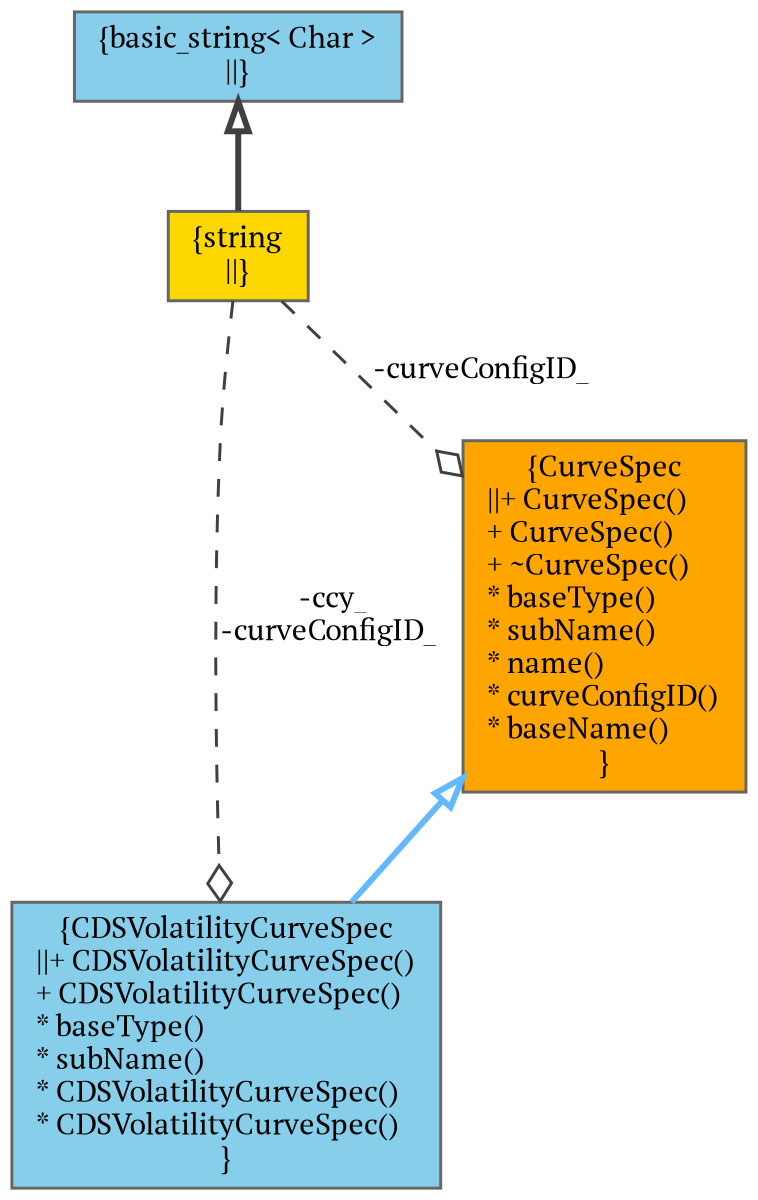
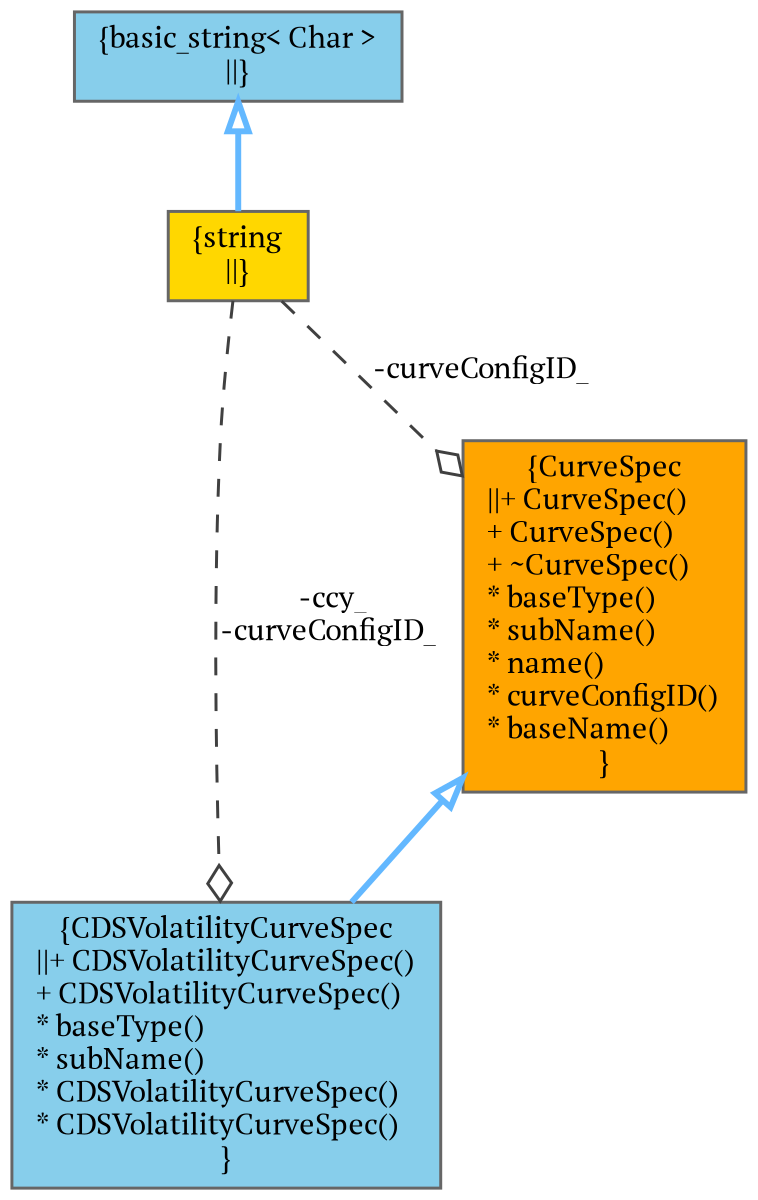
  digraph {
    fontname="PT Serif"
    node [color=gray40 fillcolor=skyblue fontname="PT Serif" fontsize=10 shape=box style=filled]
    edge [color=steelblue1 fontname="PT Serif" fontsize=10 labelfontname=Helvetica labelfontsize=10 style=bold]
    n1 [fontcolor=black height=0.2 label="{CDSVolatilityCurveSpec\n||+ CDSVolatilityCurveSpec()\l+ CDSVolatilityCurveSpec()\l* baseType()\l* subName()\l* CDSVolatilityCurveSpec()\l* CDSVolatilityCurveSpec()\l}" width=0.4]
    n2 [fillcolor=orange height=0.2 label="{CurveSpec\n||+ CurveSpec()\l+ CurveSpec()\l+ ~CurveSpec()\l* baseType()\l* subName()\l* name()\l* curveConfigID()\l* baseName()\l}" width=0.4]
    n3 [fillcolor=gold height=0.2 label="{string\n||}" width=0.4]
    n4 [height=0.2 label="{basic_string\< Char \>\n||}" width=0.4]
    n2 -> n1 [arrowtail=onormal dir=back]
    n3 -> n1 [arrowhead=odiamond color=grey25 label=" -ccy_\n-curveConfigID_" style=dashed]
    n3 -> n2 [arrowhead=odiamond color=grey25 label=" -curveConfigID_" style=dashed]
-   n4 -> n3 [arrowtail=onormal color=grey25 dir=back]
+   n4 -> n3 [arrowtail=onormal dir=back]
  }
